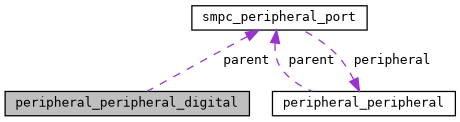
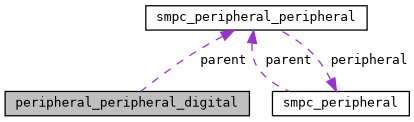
  digraph {
    fontname="DejaVu Sans Mono"
    node [color=black fillcolor=white fontname="DejaVu Sans Mono" fontsize=10 shape=record style=filled]
    edge [color=darkorchid3 dir=back fontname="DejaVu Sans Mono" fontsize=10 labelfontname=Helvetica labelfontsize=10 style=dashed]
    n1 [fillcolor=grey75 fontcolor=black height=0.2 label=peripheral_peripheral_digital width=0.4]
-   n2 [height=0.2 label=smpc_peripheral_port width=0.4]
-   n3 [height=0.2 label=peripheral_peripheral width=0.4]
+   n2 [height=0.2 label=smpc_peripheral_peripheral width=0.4]
+   n3 [height=0.2 label=smpc_peripheral width=0.4]
    n2 -> n1 [label=" parent"]
    n2 -> n3 [label=" parent"]
    n3 -> n2 [label=" peripheral"]
  }
